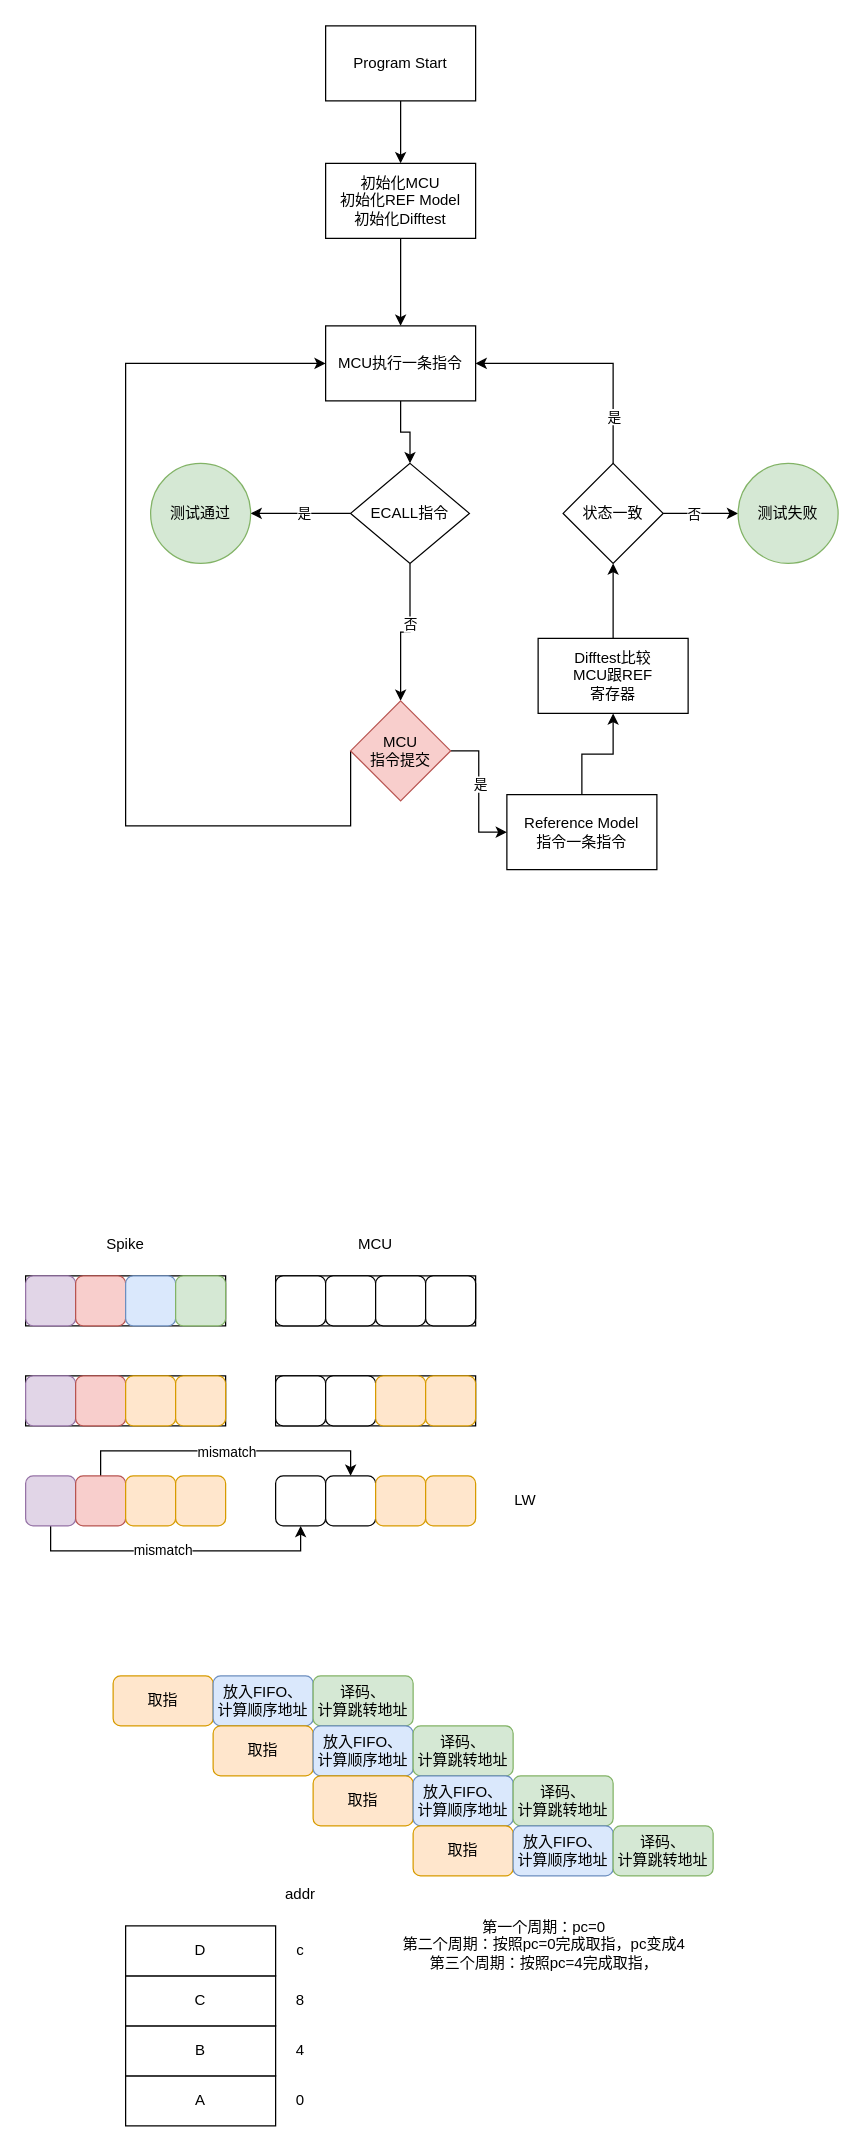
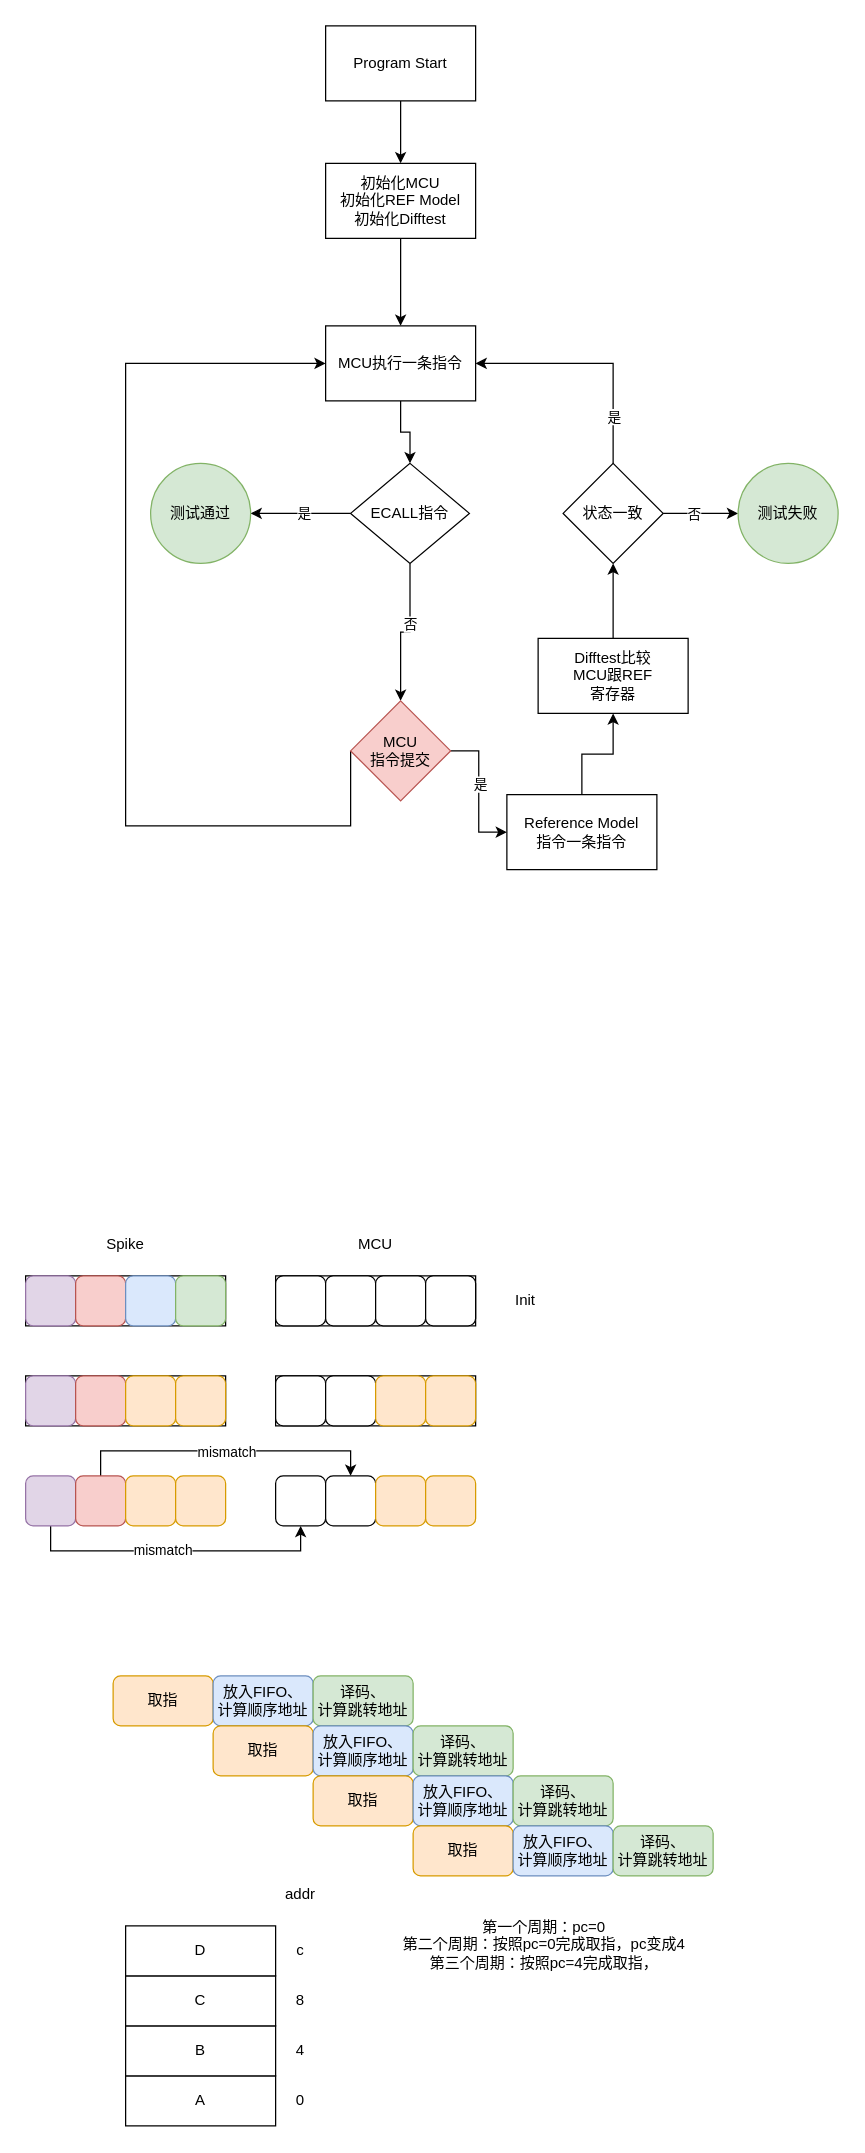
  <mxCell id="0" />
  <mxCell id="1" parent="0" />
  <mxCell id="2" style="edgeStyle=orthogonalEdgeStyle;rounded=0;orthogonalLoop=1;jettySize=auto;html=1;exitX=0.5;exitY=1;exitDx=0;exitDy=0;entryX=0.5;entryY=0;entryDx=0;entryDy=0;" parent="1" source="3" target="5" edge="1"><mxGeometry relative="1" as="geometry" /></mxCell>
  <mxCell id="3" value="Program Start" style="rounded=0;whiteSpace=wrap;html=1;" parent="1" vertex="1"><mxGeometry x="260" y="20" width="120" height="60" as="geometry" /></mxCell>
  <mxCell id="4" style="edgeStyle=orthogonalEdgeStyle;rounded=0;orthogonalLoop=1;jettySize=auto;html=1;exitX=0.5;exitY=1;exitDx=0;exitDy=0;entryX=0.5;entryY=0;entryDx=0;entryDy=0;" parent="1" source="5" target="7" edge="1"><mxGeometry relative="1" as="geometry" /></mxCell>
  <mxCell id="5" value="初始化MCU&lt;br&gt;初始化REF Model&lt;br&gt;初始化Difftest" style="rounded=0;whiteSpace=wrap;html=1;" parent="1" vertex="1"><mxGeometry x="260" y="130" width="120" height="60" as="geometry" /></mxCell>
  <mxCell id="6" style="edgeStyle=orthogonalEdgeStyle;rounded=0;orthogonalLoop=1;jettySize=auto;html=1;exitX=0.5;exitY=1;exitDx=0;exitDy=0;entryX=0.5;entryY=0;entryDx=0;entryDy=0;" parent="1" source="7" target="16" edge="1"><mxGeometry relative="1" as="geometry" /></mxCell>
  <mxCell id="7" value="MCU执行一条指令" style="rounded=0;whiteSpace=wrap;html=1;" parent="1" vertex="1"><mxGeometry x="260" y="260" width="120" height="60" as="geometry" /></mxCell>
  <mxCell id="8" style="edgeStyle=orthogonalEdgeStyle;rounded=0;orthogonalLoop=1;jettySize=auto;html=1;exitX=0.5;exitY=0;exitDx=0;exitDy=0;entryX=0.5;entryY=1;entryDx=0;entryDy=0;" parent="1" source="9" target="11" edge="1"><mxGeometry relative="1" as="geometry" /></mxCell>
  <mxCell id="9" value="Reference Model&lt;br&gt;指令一条指令" style="rounded=0;whiteSpace=wrap;html=1;" parent="1" vertex="1"><mxGeometry x="405" y="635" width="120" height="60" as="geometry" /></mxCell>
  <mxCell id="10" style="edgeStyle=orthogonalEdgeStyle;rounded=0;orthogonalLoop=1;jettySize=auto;html=1;exitX=0.5;exitY=0;exitDx=0;exitDy=0;entryX=0.5;entryY=1;entryDx=0;entryDy=0;" parent="1" source="11" target="25" edge="1"><mxGeometry relative="1" as="geometry" /></mxCell>
  <mxCell id="11" value="Difftest比较&lt;br&gt;MCU跟REF&lt;br&gt;寄存器" style="rounded=0;whiteSpace=wrap;html=1;" parent="1" vertex="1"><mxGeometry x="430" y="510" width="120" height="60" as="geometry" /></mxCell>
  <mxCell id="12" style="edgeStyle=orthogonalEdgeStyle;rounded=0;orthogonalLoop=1;jettySize=auto;html=1;exitX=0.5;exitY=1;exitDx=0;exitDy=0;entryX=0.5;entryY=0;entryDx=0;entryDy=0;" parent="1" source="16" target="20" edge="1"><mxGeometry relative="1" as="geometry" /></mxCell>
  <mxCell id="13" value="否" style="edgeLabel;html=1;align=center;verticalAlign=middle;resizable=0;points=[];" parent="12" vertex="1" connectable="0"><mxGeometry x="-0.18" relative="1" as="geometry"><mxPoint as="offset" /></mxGeometry></mxCell>
  <mxCell id="14" style="edgeStyle=orthogonalEdgeStyle;rounded=0;orthogonalLoop=1;jettySize=auto;html=1;exitX=0;exitY=0.5;exitDx=0;exitDy=0;entryX=1;entryY=0.5;entryDx=0;entryDy=0;" parent="1" source="16" target="26" edge="1"><mxGeometry relative="1" as="geometry" /></mxCell>
  <mxCell id="15" value="是" style="edgeLabel;html=1;align=center;verticalAlign=middle;resizable=0;points=[];" parent="14" vertex="1" connectable="0"><mxGeometry x="-0.057" y="-1" relative="1" as="geometry"><mxPoint as="offset" /></mxGeometry></mxCell>
  <mxCell id="16" value="ECALL指令" style="rhombus;whiteSpace=wrap;html=1;" parent="1" vertex="1"><mxGeometry x="280" y="370" width="95" height="80" as="geometry" /></mxCell>
  <mxCell id="17" style="edgeStyle=orthogonalEdgeStyle;rounded=0;orthogonalLoop=1;jettySize=auto;html=1;exitX=1;exitY=0.5;exitDx=0;exitDy=0;entryX=0;entryY=0.5;entryDx=0;entryDy=0;" parent="1" source="20" target="9" edge="1"><mxGeometry relative="1" as="geometry" /></mxCell>
  <mxCell id="18" value="是" style="edgeLabel;html=1;align=center;verticalAlign=middle;resizable=0;points=[];" parent="17" vertex="1" connectable="0"><mxGeometry x="-0.114" y="1" relative="1" as="geometry"><mxPoint as="offset" /></mxGeometry></mxCell>
  <mxCell id="19" style="edgeStyle=orthogonalEdgeStyle;rounded=0;orthogonalLoop=1;jettySize=auto;html=1;exitX=0;exitY=0.5;exitDx=0;exitDy=0;entryX=0;entryY=0.5;entryDx=0;entryDy=0;" parent="1" source="20" target="7" edge="1"><mxGeometry relative="1" as="geometry"><Array as="points"><mxPoint x="100" y="660" /><mxPoint x="100" y="290" /></Array></mxGeometry></mxCell>
  <mxCell id="20" value="MCU&lt;br&gt;指令提交" style="rhombus;whiteSpace=wrap;html=1;fillColor=#f8cecc;strokeColor=#b85450;" parent="1" vertex="1"><mxGeometry x="280" y="560" width="80" height="80" as="geometry" /></mxCell>
  <mxCell id="21" style="edgeStyle=orthogonalEdgeStyle;rounded=0;orthogonalLoop=1;jettySize=auto;html=1;exitX=1;exitY=0.5;exitDx=0;exitDy=0;entryX=0;entryY=0.5;entryDx=0;entryDy=0;" parent="1" source="25" target="27" edge="1"><mxGeometry relative="1" as="geometry" /></mxCell>
  <mxCell id="22" value="否" style="edgeLabel;html=1;align=center;verticalAlign=middle;resizable=0;points=[];" parent="21" vertex="1" connectable="0"><mxGeometry x="-0.2" relative="1" as="geometry"><mxPoint as="offset" /></mxGeometry></mxCell>
  <mxCell id="23" style="edgeStyle=orthogonalEdgeStyle;rounded=0;orthogonalLoop=1;jettySize=auto;html=1;exitX=0.5;exitY=0;exitDx=0;exitDy=0;entryX=1;entryY=0.5;entryDx=0;entryDy=0;" parent="1" source="25" target="7" edge="1"><mxGeometry relative="1" as="geometry" /></mxCell>
  <mxCell id="24" value="是" style="edgeLabel;html=1;align=center;verticalAlign=middle;resizable=0;points=[];" parent="23" vertex="1" connectable="0"><mxGeometry x="-0.6" relative="1" as="geometry"><mxPoint as="offset" /></mxGeometry></mxCell>
  <mxCell id="25" value="状态一致" style="rhombus;whiteSpace=wrap;html=1;" parent="1" vertex="1"><mxGeometry x="450" y="370" width="80" height="80" as="geometry" /></mxCell>
  <mxCell id="26" value="测试通过" style="ellipse;whiteSpace=wrap;html=1;aspect=fixed;fillColor=#d5e8d4;strokeColor=#82b366;" parent="1" vertex="1"><mxGeometry x="120" y="370" width="80" height="80" as="geometry" /></mxCell>
  <mxCell id="27" value="测试失败" style="ellipse;whiteSpace=wrap;html=1;aspect=fixed;fillColor=#d5e8d4;strokeColor=#82b366;" parent="1" vertex="1"><mxGeometry x="590" y="370" width="80" height="80" as="geometry" /></mxCell>
  <mxCell id="28" value="" style="rounded=0;whiteSpace=wrap;html=1;" parent="1" vertex="1"><mxGeometry x="20" y="1020" width="160" height="40" as="geometry" /></mxCell>
  <mxCell id="29" value="" style="rounded=1;whiteSpace=wrap;html=1;fillColor=#e1d5e7;strokeColor=#9673a6;" parent="1" vertex="1"><mxGeometry x="20" y="1020" width="40" height="40" as="geometry" /></mxCell>
  <mxCell id="30" value="" style="rounded=1;whiteSpace=wrap;html=1;fillColor=#f8cecc;strokeColor=#b85450;" parent="1" vertex="1"><mxGeometry x="60" y="1020" width="40" height="40" as="geometry" /></mxCell>
  <mxCell id="31" value="" style="rounded=1;whiteSpace=wrap;html=1;fillColor=#dae8fc;strokeColor=#6c8ebf;" parent="1" vertex="1"><mxGeometry x="100" y="1020" width="40" height="40" as="geometry" /></mxCell>
  <mxCell id="32" value="" style="rounded=1;whiteSpace=wrap;html=1;fillColor=#d5e8d4;strokeColor=#82b366;" parent="1" vertex="1"><mxGeometry x="140" y="1020" width="40" height="40" as="geometry" /></mxCell>
  <mxCell id="33" value="" style="rounded=0;whiteSpace=wrap;html=1;" parent="1" vertex="1"><mxGeometry x="220" y="1020" width="160" height="40" as="geometry" /></mxCell>
  <mxCell id="34" value="" style="rounded=1;whiteSpace=wrap;html=1;" parent="1" vertex="1"><mxGeometry x="220" y="1020" width="40" height="40" as="geometry" /></mxCell>
  <mxCell id="35" value="" style="rounded=1;whiteSpace=wrap;html=1;" parent="1" vertex="1"><mxGeometry x="260" y="1020" width="40" height="40" as="geometry" /></mxCell>
  <mxCell id="36" value="" style="rounded=1;whiteSpace=wrap;html=1;" parent="1" vertex="1"><mxGeometry x="300" y="1020" width="40" height="40" as="geometry" /></mxCell>
  <mxCell id="37" value="" style="rounded=1;whiteSpace=wrap;html=1;" parent="1" vertex="1"><mxGeometry x="340" y="1020" width="40" height="40" as="geometry" /></mxCell>
+ <mxCell id="38" value="Init" style="text;html=1;strokeColor=none;fillColor=none;align=center;verticalAlign=middle;whiteSpace=wrap;rounded=0;" parent="1" vertex="1"><mxGeometry x="390" y="1025" width="60" height="30" as="geometry" /></mxCell>
  <mxCell id="39" value="Spike" style="text;html=1;strokeColor=none;fillColor=none;align=center;verticalAlign=middle;whiteSpace=wrap;rounded=0;" parent="1" vertex="1"><mxGeometry x="70" y="980" width="60" height="30" as="geometry" /></mxCell>
  <mxCell id="40" value="MCU" style="text;html=1;strokeColor=none;fillColor=none;align=center;verticalAlign=middle;whiteSpace=wrap;rounded=0;" parent="1" vertex="1"><mxGeometry x="270" y="980" width="60" height="30" as="geometry" /></mxCell>
  <mxCell id="41" value="" style="rounded=0;whiteSpace=wrap;html=1;" parent="1" vertex="1"><mxGeometry x="20" y="1100" width="160" height="40" as="geometry" /></mxCell>
  <mxCell id="42" value="" style="rounded=1;whiteSpace=wrap;html=1;fillColor=#e1d5e7;strokeColor=#9673a6;" parent="1" vertex="1"><mxGeometry x="20" y="1100" width="40" height="40" as="geometry" /></mxCell>
  <mxCell id="43" value="" style="rounded=1;whiteSpace=wrap;html=1;fillColor=#f8cecc;strokeColor=#b85450;" parent="1" vertex="1"><mxGeometry x="60" y="1100" width="40" height="40" as="geometry" /></mxCell>
  <mxCell id="44" value="" style="rounded=1;whiteSpace=wrap;html=1;fillColor=#ffe6cc;strokeColor=#d79b00;" parent="1" vertex="1"><mxGeometry x="100" y="1100" width="40" height="40" as="geometry" /></mxCell>
  <mxCell id="45" value="" style="rounded=1;whiteSpace=wrap;html=1;fillColor=#ffe6cc;strokeColor=#d79b00;" parent="1" vertex="1"><mxGeometry x="140" y="1100" width="40" height="40" as="geometry" /></mxCell>
  <mxCell id="46" value="" style="rounded=0;whiteSpace=wrap;html=1;" parent="1" vertex="1"><mxGeometry x="220" y="1100" width="160" height="40" as="geometry" /></mxCell>
  <mxCell id="47" value="" style="rounded=1;whiteSpace=wrap;html=1;" parent="1" vertex="1"><mxGeometry x="220" y="1100" width="40" height="40" as="geometry" /></mxCell>
  <mxCell id="48" value="" style="rounded=1;whiteSpace=wrap;html=1;" parent="1" vertex="1"><mxGeometry x="260" y="1100" width="40" height="40" as="geometry" /></mxCell>
  <mxCell id="49" value="" style="rounded=1;whiteSpace=wrap;html=1;fillColor=#ffe6cc;strokeColor=#d79b00;" parent="1" vertex="1"><mxGeometry x="300" y="1100" width="40" height="40" as="geometry" /></mxCell>
  <mxCell id="50" value="" style="rounded=1;whiteSpace=wrap;html=1;fillColor=#ffe6cc;strokeColor=#d79b00;" parent="1" vertex="1"><mxGeometry x="340" y="1100" width="40" height="40" as="geometry" /></mxCell>
  <mxCell id="51" style="edgeStyle=orthogonalEdgeStyle;rounded=0;orthogonalLoop=1;jettySize=auto;html=1;exitX=0.5;exitY=1;exitDx=0;exitDy=0;entryX=0.5;entryY=1;entryDx=0;entryDy=0;" parent="1" source="53" target="59" edge="1"><mxGeometry relative="1" as="geometry" /></mxCell>
  <mxCell id="52" value="mismatch" style="edgeLabel;html=1;align=center;verticalAlign=middle;resizable=0;points=[];" parent="51" vertex="1" connectable="0"><mxGeometry x="-0.092" y="-1" relative="1" as="geometry"><mxPoint y="-2" as="offset" /></mxGeometry></mxCell>
  <mxCell id="53" value="" style="rounded=1;whiteSpace=wrap;html=1;fillColor=#e1d5e7;strokeColor=#9673a6;" parent="1" vertex="1"><mxGeometry x="20" y="1180" width="40" height="40" as="geometry" /></mxCell>
  <mxCell id="54" style="edgeStyle=orthogonalEdgeStyle;rounded=0;orthogonalLoop=1;jettySize=auto;html=1;exitX=0.5;exitY=0;exitDx=0;exitDy=0;entryX=0.5;entryY=0;entryDx=0;entryDy=0;" parent="1" source="56" target="60" edge="1"><mxGeometry relative="1" as="geometry" /></mxCell>
  <mxCell id="55" value="mismatch" style="edgeLabel;html=1;align=center;verticalAlign=middle;resizable=0;points=[];" parent="54" vertex="1" connectable="0"><mxGeometry x="-0.004" y="-1" relative="1" as="geometry"><mxPoint y="-1" as="offset" /></mxGeometry></mxCell>
  <mxCell id="56" value="" style="rounded=1;whiteSpace=wrap;html=1;fillColor=#f8cecc;strokeColor=#b85450;" parent="1" vertex="1"><mxGeometry x="60" y="1180" width="40" height="40" as="geometry" /></mxCell>
  <mxCell id="57" value="" style="rounded=1;whiteSpace=wrap;html=1;fillColor=#ffe6cc;strokeColor=#d79b00;" parent="1" vertex="1"><mxGeometry x="100" y="1180" width="40" height="40" as="geometry" /></mxCell>
  <mxCell id="58" value="" style="rounded=1;whiteSpace=wrap;html=1;fillColor=#ffe6cc;strokeColor=#d79b00;" parent="1" vertex="1"><mxGeometry x="140" y="1180" width="40" height="40" as="geometry" /></mxCell>
  <mxCell id="59" value="" style="rounded=1;whiteSpace=wrap;html=1;" parent="1" vertex="1"><mxGeometry x="220" y="1180" width="40" height="40" as="geometry" /></mxCell>
  <mxCell id="60" value="" style="rounded=1;whiteSpace=wrap;html=1;" parent="1" vertex="1"><mxGeometry x="260" y="1180" width="40" height="40" as="geometry" /></mxCell>
  <mxCell id="61" value="" style="rounded=1;whiteSpace=wrap;html=1;fillColor=#ffe6cc;strokeColor=#d79b00;" parent="1" vertex="1"><mxGeometry x="300" y="1180" width="40" height="40" as="geometry" /></mxCell>
  <mxCell id="62" value="" style="rounded=1;whiteSpace=wrap;html=1;fillColor=#ffe6cc;strokeColor=#d79b00;" parent="1" vertex="1"><mxGeometry x="340" y="1180" width="40" height="40" as="geometry" /></mxCell>
- <mxCell id="63" value="LW" style="text;html=1;strokeColor=none;fillColor=none;align=center;verticalAlign=middle;whiteSpace=wrap;rounded=0;" parent="1" vertex="1"><mxGeometry x="390" y="1185" width="60" height="30" as="geometry" /></mxCell>
  <mxCell id="64" value="取指" style="rounded=1;whiteSpace=wrap;html=1;fillColor=#ffe6cc;strokeColor=#d79b00;" vertex="1" parent="1"><mxGeometry x="90" y="1340" width="80" height="40" as="geometry" /></mxCell>
  <mxCell id="65" value="放入FIFO、&lt;br&gt;计算顺序地址" style="rounded=1;whiteSpace=wrap;html=1;fillColor=#dae8fc;strokeColor=#6c8ebf;" vertex="1" parent="1"><mxGeometry x="170" y="1340" width="80" height="40" as="geometry" /></mxCell>
  <mxCell id="66" value="译码、&lt;br&gt;计算跳转地址" style="rounded=1;whiteSpace=wrap;html=1;fillColor=#d5e8d4;strokeColor=#82b366;" vertex="1" parent="1"><mxGeometry x="250" y="1340" width="80" height="40" as="geometry" /></mxCell>
  <mxCell id="67" value="取指" style="rounded=1;whiteSpace=wrap;html=1;fillColor=#ffe6cc;strokeColor=#d79b00;" vertex="1" parent="1"><mxGeometry x="170" y="1380" width="80" height="40" as="geometry" /></mxCell>
  <mxCell id="68" value="放入FIFO、&lt;br&gt;计算顺序地址" style="rounded=1;whiteSpace=wrap;html=1;fillColor=#dae8fc;strokeColor=#6c8ebf;" vertex="1" parent="1"><mxGeometry x="250" y="1380" width="80" height="40" as="geometry" /></mxCell>
  <mxCell id="69" value="译码、&lt;br&gt;计算跳转地址" style="rounded=1;whiteSpace=wrap;html=1;fillColor=#d5e8d4;strokeColor=#82b366;" vertex="1" parent="1"><mxGeometry x="330" y="1380" width="80" height="40" as="geometry" /></mxCell>
  <mxCell id="70" value="取指" style="rounded=1;whiteSpace=wrap;html=1;fillColor=#ffe6cc;strokeColor=#d79b00;" vertex="1" parent="1"><mxGeometry x="250" y="1420" width="80" height="40" as="geometry" /></mxCell>
  <mxCell id="71" value="放入FIFO、&lt;br&gt;计算顺序地址" style="rounded=1;whiteSpace=wrap;html=1;fillColor=#dae8fc;strokeColor=#6c8ebf;" vertex="1" parent="1"><mxGeometry x="330" y="1420" width="80" height="40" as="geometry" /></mxCell>
  <mxCell id="72" value="译码、&lt;br&gt;计算跳转地址" style="rounded=1;whiteSpace=wrap;html=1;fillColor=#d5e8d4;strokeColor=#82b366;" vertex="1" parent="1"><mxGeometry x="410" y="1420" width="80" height="40" as="geometry" /></mxCell>
  <mxCell id="73" value="A" style="rounded=0;whiteSpace=wrap;html=1;" vertex="1" parent="1"><mxGeometry x="100" y="1660" width="120" height="40" as="geometry" /></mxCell>
  <mxCell id="74" value="B" style="rounded=0;whiteSpace=wrap;html=1;" vertex="1" parent="1"><mxGeometry x="100" y="1620" width="120" height="40" as="geometry" /></mxCell>
  <mxCell id="75" value="C" style="rounded=0;whiteSpace=wrap;html=1;" vertex="1" parent="1"><mxGeometry x="100" y="1580" width="120" height="40" as="geometry" /></mxCell>
  <mxCell id="76" value="D" style="rounded=0;whiteSpace=wrap;html=1;" vertex="1" parent="1"><mxGeometry x="100" y="1540" width="120" height="40" as="geometry" /></mxCell>
  <mxCell id="77" value="0" style="text;html=1;strokeColor=none;fillColor=none;align=center;verticalAlign=middle;whiteSpace=wrap;rounded=0;" vertex="1" parent="1"><mxGeometry x="210" y="1665" width="60" height="30" as="geometry" /></mxCell>
  <mxCell id="78" value="4" style="text;html=1;strokeColor=none;fillColor=none;align=center;verticalAlign=middle;whiteSpace=wrap;rounded=0;" vertex="1" parent="1"><mxGeometry x="210" y="1625" width="60" height="30" as="geometry" /></mxCell>
  <mxCell id="79" value="8" style="text;html=1;strokeColor=none;fillColor=none;align=center;verticalAlign=middle;whiteSpace=wrap;rounded=0;" vertex="1" parent="1"><mxGeometry x="210" y="1585" width="60" height="30" as="geometry" /></mxCell>
  <mxCell id="80" value="c" style="text;html=1;strokeColor=none;fillColor=none;align=center;verticalAlign=middle;whiteSpace=wrap;rounded=0;" vertex="1" parent="1"><mxGeometry x="210" y="1545" width="60" height="30" as="geometry" /></mxCell>
  <mxCell id="81" value="addr" style="text;html=1;strokeColor=none;fillColor=none;align=center;verticalAlign=middle;whiteSpace=wrap;rounded=0;" vertex="1" parent="1"><mxGeometry x="210" y="1500" width="60" height="30" as="geometry" /></mxCell>
  <mxCell id="82" value="取指" style="rounded=1;whiteSpace=wrap;html=1;fillColor=#ffe6cc;strokeColor=#d79b00;" vertex="1" parent="1"><mxGeometry x="330" y="1460" width="80" height="40" as="geometry" /></mxCell>
  <mxCell id="83" value="放入FIFO、&lt;br&gt;计算顺序地址" style="rounded=1;whiteSpace=wrap;html=1;fillColor=#dae8fc;strokeColor=#6c8ebf;" vertex="1" parent="1"><mxGeometry x="410" y="1460" width="80" height="40" as="geometry" /></mxCell>
  <mxCell id="84" value="译码、&lt;br&gt;计算跳转地址" style="rounded=1;whiteSpace=wrap;html=1;fillColor=#d5e8d4;strokeColor=#82b366;" vertex="1" parent="1"><mxGeometry x="490" y="1460" width="80" height="40" as="geometry" /></mxCell>
  <mxCell id="85" value="第一个周期：pc=0&lt;br&gt;第二个周期：按照pc=0完成取指，pc变成4&lt;br&gt;第三个周期：按照pc=4完成取指，" style="text;html=1;strokeColor=none;fillColor=none;align=center;verticalAlign=middle;whiteSpace=wrap;rounded=0;" vertex="1" parent="1"><mxGeometry x="300" y="1540" width="270" height="30" as="geometry" /></mxCell>
